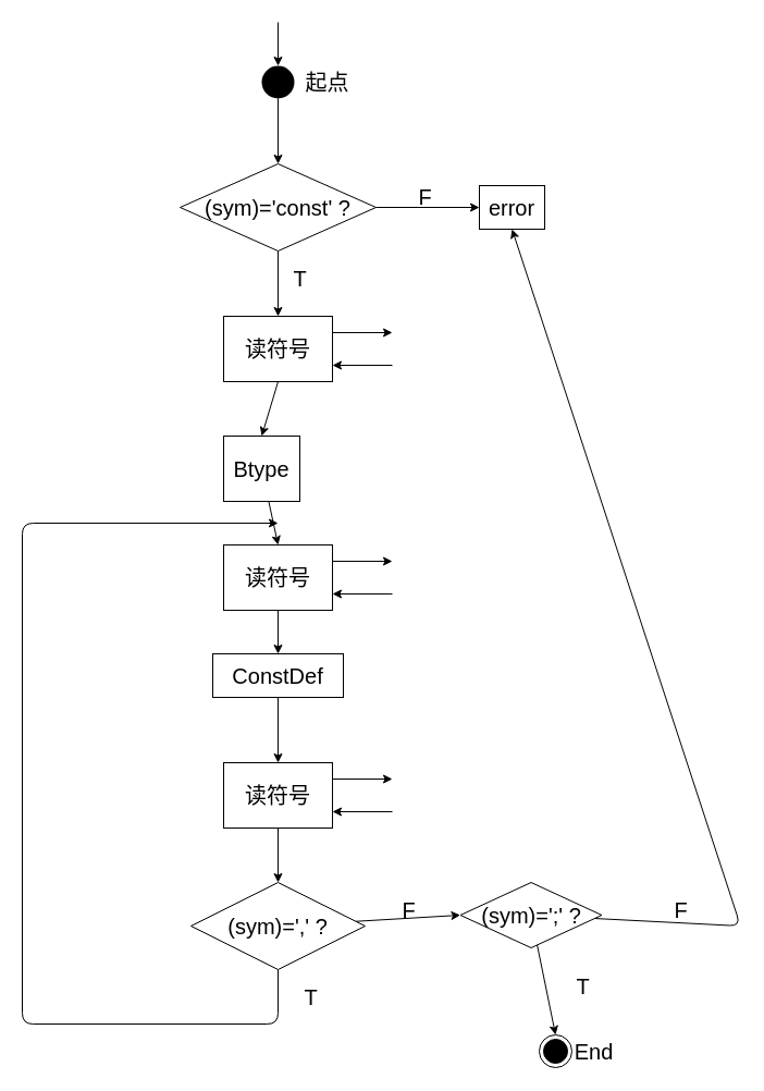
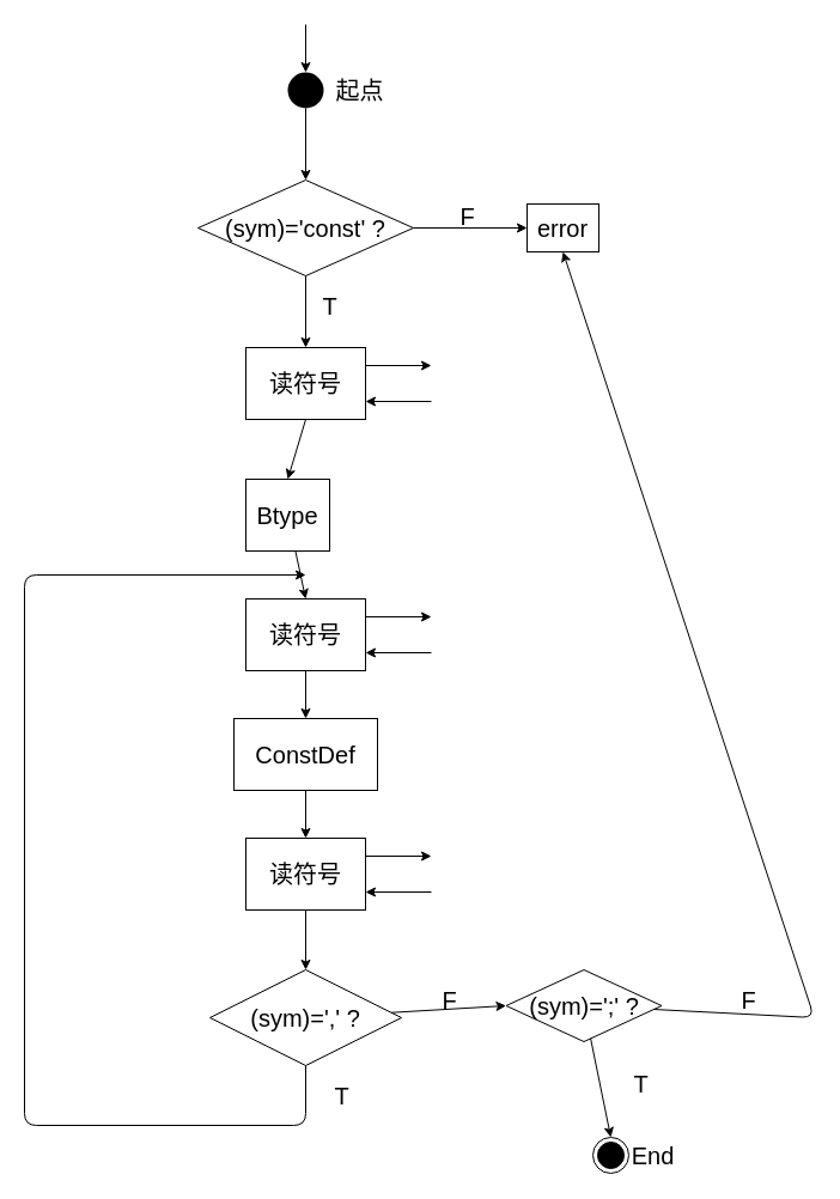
  <mxCell id="0" />
  <mxCell id="1" parent="0" />
  <mxCell id="2" style="edgeStyle=none;html=1;entryX=0.5;entryY=0;entryDx=0;entryDy=0;fontSize=20;" edge="1" parent="1" source="3" target="8"><mxGeometry relative="1" as="geometry" /></mxCell>
  <mxCell id="3" value="" style="ellipse;fillColor=#000000;strokeColor=none;" vertex="1" parent="1"><mxGeometry x="240" y="60" width="30" height="30" as="geometry" /></mxCell>
  <mxCell id="4" value="起点" style="text;html=1;align=center;verticalAlign=middle;resizable=0;points=[];autosize=1;strokeColor=none;fillColor=none;fontSize=20;" vertex="1" parent="1"><mxGeometry x="270" y="60" width="60" height="30" as="geometry" /></mxCell>
  <mxCell id="5" value="" style="endArrow=classic;html=1;fontSize=20;entryX=0.5;entryY=0;entryDx=0;entryDy=0;" edge="1" parent="1" target="3"><mxGeometry width="50" height="50" relative="1" as="geometry"><mxPoint x="255" y="20" as="sourcePoint" /><mxPoint x="420" y="250" as="targetPoint" /></mxGeometry></mxCell>
  <mxCell id="6" style="edgeStyle=none;html=1;fontSize=20;entryX=0;entryY=0.5;entryDx=0;entryDy=0;" edge="1" parent="1" source="8" target="11"><mxGeometry relative="1" as="geometry"><mxPoint x="450" y="190" as="targetPoint" /></mxGeometry></mxCell>
  <mxCell id="7" style="edgeStyle=none;html=1;fontSize=20;entryX=0.5;entryY=0;entryDx=0;entryDy=0;" edge="1" parent="1" source="8" target="16"><mxGeometry relative="1" as="geometry"><mxPoint x="255" y="290" as="targetPoint" /></mxGeometry></mxCell>
  <mxCell id="8" value="(sym)='const' ?" style="rhombus;whiteSpace=wrap;html=1;rounded=0;fontSize=20;" vertex="1" parent="1"><mxGeometry x="165" y="150" width="180" height="80" as="geometry" /></mxCell>
  <mxCell id="9" value="F" style="text;html=1;align=center;verticalAlign=middle;resizable=0;points=[];autosize=1;strokeColor=none;fillColor=none;fontSize=20;" vertex="1" parent="1"><mxGeometry x="375" y="165" width="30" height="30" as="geometry" /></mxCell>
  <mxCell id="10" value="T" style="text;html=1;align=center;verticalAlign=middle;resizable=0;points=[];autosize=1;strokeColor=none;fillColor=none;fontSize=20;" vertex="1" parent="1"><mxGeometry x="260" y="240" width="30" height="30" as="geometry" /></mxCell>
  <mxCell id="11" value="error" style="whiteSpace=wrap;html=1;rounded=0;fontSize=20;" vertex="1" parent="1"><mxGeometry x="440" y="170" width="60" height="40" as="geometry" /></mxCell>
  <mxCell id="12" style="edgeStyle=none;html=1;fontSize=20;entryX=0.5;entryY=0;entryDx=0;entryDy=0;" edge="1" parent="1" source="13" target="22"><mxGeometry relative="1" as="geometry"><mxPoint x="255" y="520" as="targetPoint" /></mxGeometry></mxCell>
  <mxCell id="13" value="Btype" style="whiteSpace=wrap;html=1;fontSize=20;" vertex="1" parent="1"><mxGeometry x="205" y="400" width="70" height="60" as="geometry" /></mxCell>
  <mxCell id="14" style="edgeStyle=none;html=1;exitX=1;exitY=0.25;exitDx=0;exitDy=0;fontSize=20;" edge="1" parent="1" source="16"><mxGeometry relative="1" as="geometry"><mxPoint x="360" y="305" as="targetPoint" /></mxGeometry></mxCell>
  <mxCell id="15" style="edgeStyle=none;html=1;exitX=0.5;exitY=1;exitDx=0;exitDy=0;entryX=0.5;entryY=0;entryDx=0;entryDy=0;fontSize=20;" edge="1" parent="1" source="16" target="13"><mxGeometry relative="1" as="geometry" /></mxCell>
  <mxCell id="16" value="读符号" style="whiteSpace=wrap;html=1;rounded=0;fontSize=20;" vertex="1" parent="1"><mxGeometry x="205" y="290" width="100" height="60" as="geometry" /></mxCell>
  <mxCell id="17" value="" style="endArrow=classic;html=1;fontSize=20;entryX=1;entryY=0.75;entryDx=0;entryDy=0;" edge="1" parent="1" target="16"><mxGeometry width="50" height="50" relative="1" as="geometry"><mxPoint x="360" y="335" as="sourcePoint" /><mxPoint x="430" y="320" as="targetPoint" /></mxGeometry></mxCell>
  <mxCell id="18" style="edgeStyle=none;html=1;entryX=0.5;entryY=0;entryDx=0;entryDy=0;fontSize=20;" edge="1" parent="1" source="19" target="26"><mxGeometry relative="1" as="geometry" /></mxCell>
- <mxCell id="19" value="ConstDef" style="whiteSpace=wrap;html=1;fontSize=20;" vertex="1" parent="1"><mxGeometry x="195" y="600" width="120" height="40" as="geometry" /></mxCell>
+ <mxCell id="19" value="ConstDef" style="whiteSpace=wrap;html=1;fontSize=20;" vertex="1" parent="1"><mxGeometry x="195" y="600" width="120" height="60" as="geometry" /></mxCell>
  <mxCell id="20" style="edgeStyle=none;html=1;exitX=1;exitY=0.25;exitDx=0;exitDy=0;fontSize=20;" edge="1" source="22" parent="1"><mxGeometry relative="1" as="geometry"><mxPoint x="360" y="515" as="targetPoint" /></mxGeometry></mxCell>
  <mxCell id="21" style="edgeStyle=none;html=1;entryX=0.5;entryY=0;entryDx=0;entryDy=0;fontSize=20;" edge="1" parent="1" source="22" target="19"><mxGeometry relative="1" as="geometry" /></mxCell>
  <mxCell id="22" value="读符号" style="whiteSpace=wrap;html=1;rounded=0;fontSize=20;" vertex="1" parent="1"><mxGeometry x="205" y="500" width="100" height="60" as="geometry" /></mxCell>
  <mxCell id="23" value="" style="endArrow=classic;html=1;fontSize=20;entryX=1;entryY=0.75;entryDx=0;entryDy=0;" edge="1" target="22" parent="1"><mxGeometry width="50" height="50" relative="1" as="geometry"><mxPoint x="360" y="545" as="sourcePoint" /><mxPoint x="430" y="530" as="targetPoint" /></mxGeometry></mxCell>
  <mxCell id="24" style="edgeStyle=none;html=1;exitX=1;exitY=0.25;exitDx=0;exitDy=0;fontSize=20;" edge="1" source="26" parent="1"><mxGeometry relative="1" as="geometry"><mxPoint x="360" y="715" as="targetPoint" /></mxGeometry></mxCell>
  <mxCell id="25" style="edgeStyle=none;html=1;fontSize=20;entryX=0.5;entryY=0;entryDx=0;entryDy=0;" edge="1" parent="1" source="26" target="30"><mxGeometry relative="1" as="geometry"><mxPoint x="255" y="800" as="targetPoint" /></mxGeometry></mxCell>
  <mxCell id="26" value="读符号" style="whiteSpace=wrap;html=1;rounded=0;fontSize=20;" vertex="1" parent="1"><mxGeometry x="205" y="700" width="100" height="60" as="geometry" /></mxCell>
  <mxCell id="27" value="" style="endArrow=classic;html=1;fontSize=20;entryX=1;entryY=0.75;entryDx=0;entryDy=0;" edge="1" target="26" parent="1"><mxGeometry width="50" height="50" relative="1" as="geometry"><mxPoint x="360" y="745" as="sourcePoint" /><mxPoint x="430" y="730" as="targetPoint" /></mxGeometry></mxCell>
  <mxCell id="28" style="edgeStyle=none;html=1;fontSize=20;entryX=0;entryY=0.5;entryDx=0;entryDy=0;" edge="1" source="30" parent="1" target="35"><mxGeometry relative="1" as="geometry"><mxPoint x="450" y="850" as="targetPoint" /></mxGeometry></mxCell>
  <mxCell id="29" style="edgeStyle=none;html=1;fontSize=20;" edge="1" source="30" parent="1"><mxGeometry relative="1" as="geometry"><mxPoint x="255" y="480" as="targetPoint" /><Array as="points"><mxPoint x="255" y="940" /><mxPoint x="20" y="940" /><mxPoint x="20" y="480" /></Array></mxGeometry></mxCell>
  <mxCell id="30" value="(sym)=',' ?" style="rhombus;whiteSpace=wrap;html=1;rounded=0;fontSize=20;" vertex="1" parent="1"><mxGeometry x="175" y="810" width="160" height="80" as="geometry" /></mxCell>
  <mxCell id="31" value="F" style="text;html=1;align=center;verticalAlign=middle;resizable=0;points=[];autosize=1;strokeColor=none;fillColor=none;fontSize=20;" vertex="1" parent="1"><mxGeometry x="360" y="820" width="30" height="30" as="geometry" /></mxCell>
  <mxCell id="32" value="T" style="text;html=1;align=center;verticalAlign=middle;resizable=0;points=[];autosize=1;strokeColor=none;fillColor=none;fontSize=20;" vertex="1" parent="1"><mxGeometry x="270" y="900" width="30" height="30" as="geometry" /></mxCell>
  <mxCell id="33" style="edgeStyle=none;html=1;fontSize=20;entryX=0.5;entryY=1;entryDx=0;entryDy=0;" edge="1" source="35" parent="1" target="11"><mxGeometry relative="1" as="geometry"><mxPoint x="700" y="850" as="targetPoint" /><Array as="points"><mxPoint x="680" y="850" /></Array></mxGeometry></mxCell>
  <mxCell id="34" style="edgeStyle=none;html=1;entryX=0;entryY=0.5;entryDx=0;entryDy=0;fontSize=20;" edge="1" source="35" parent="1" target="38"><mxGeometry relative="1" as="geometry"><mxPoint x="510" y="940" as="targetPoint" /></mxGeometry></mxCell>
  <mxCell id="35" value="(sym)=';' ?" style="rhombus;whiteSpace=wrap;html=1;rounded=0;fontSize=20;" vertex="1" parent="1"><mxGeometry x="422.5" y="810" width="130" height="60" as="geometry" /></mxCell>
  <mxCell id="36" value="F" style="text;html=1;align=center;verticalAlign=middle;resizable=0;points=[];autosize=1;strokeColor=none;fillColor=none;fontSize=20;" vertex="1" parent="1"><mxGeometry x="610" y="820" width="30" height="30" as="geometry" /></mxCell>
  <mxCell id="37" value="T" style="text;html=1;align=center;verticalAlign=middle;resizable=0;points=[];autosize=1;strokeColor=none;fillColor=none;fontSize=20;" vertex="1" parent="1"><mxGeometry x="520" y="890" width="30" height="30" as="geometry" /></mxCell>
  <mxCell id="38" value="" style="ellipse;html=1;shape=endState;fillColor=#000000;strokeColor=#000000;fontSize=20;direction=south;" vertex="1" parent="1"><mxGeometry x="495" y="950" width="30" height="30" as="geometry" /></mxCell>
  <mxCell id="39" value="End" style="text;html=1;align=center;verticalAlign=middle;resizable=0;points=[];autosize=1;strokeColor=none;fillColor=none;fontSize=20;" vertex="1" parent="1"><mxGeometry x="520" y="950" width="50" height="30" as="geometry" /></mxCell>
